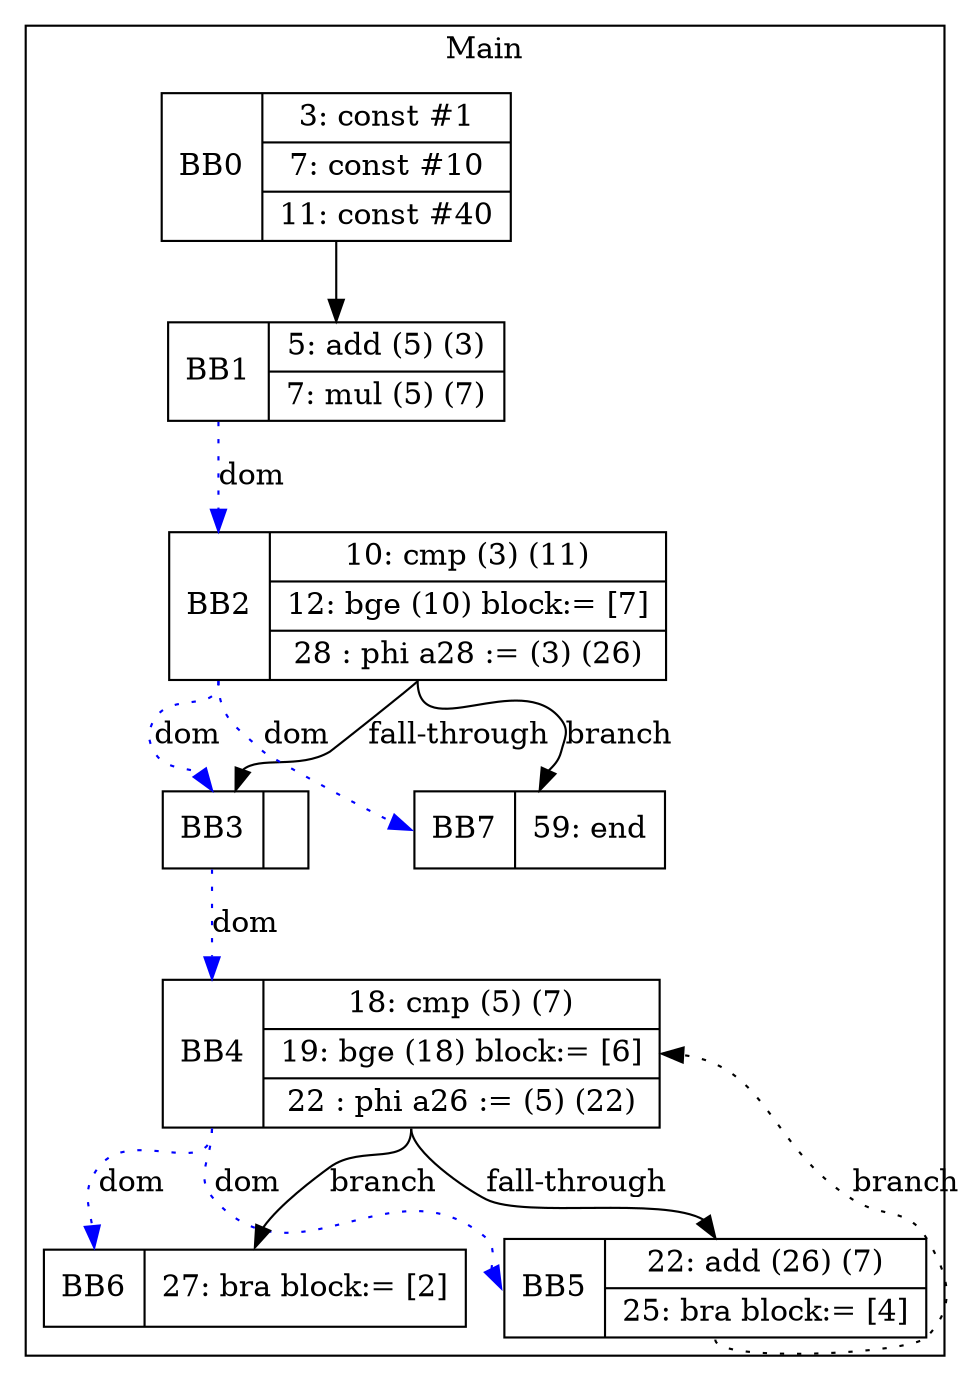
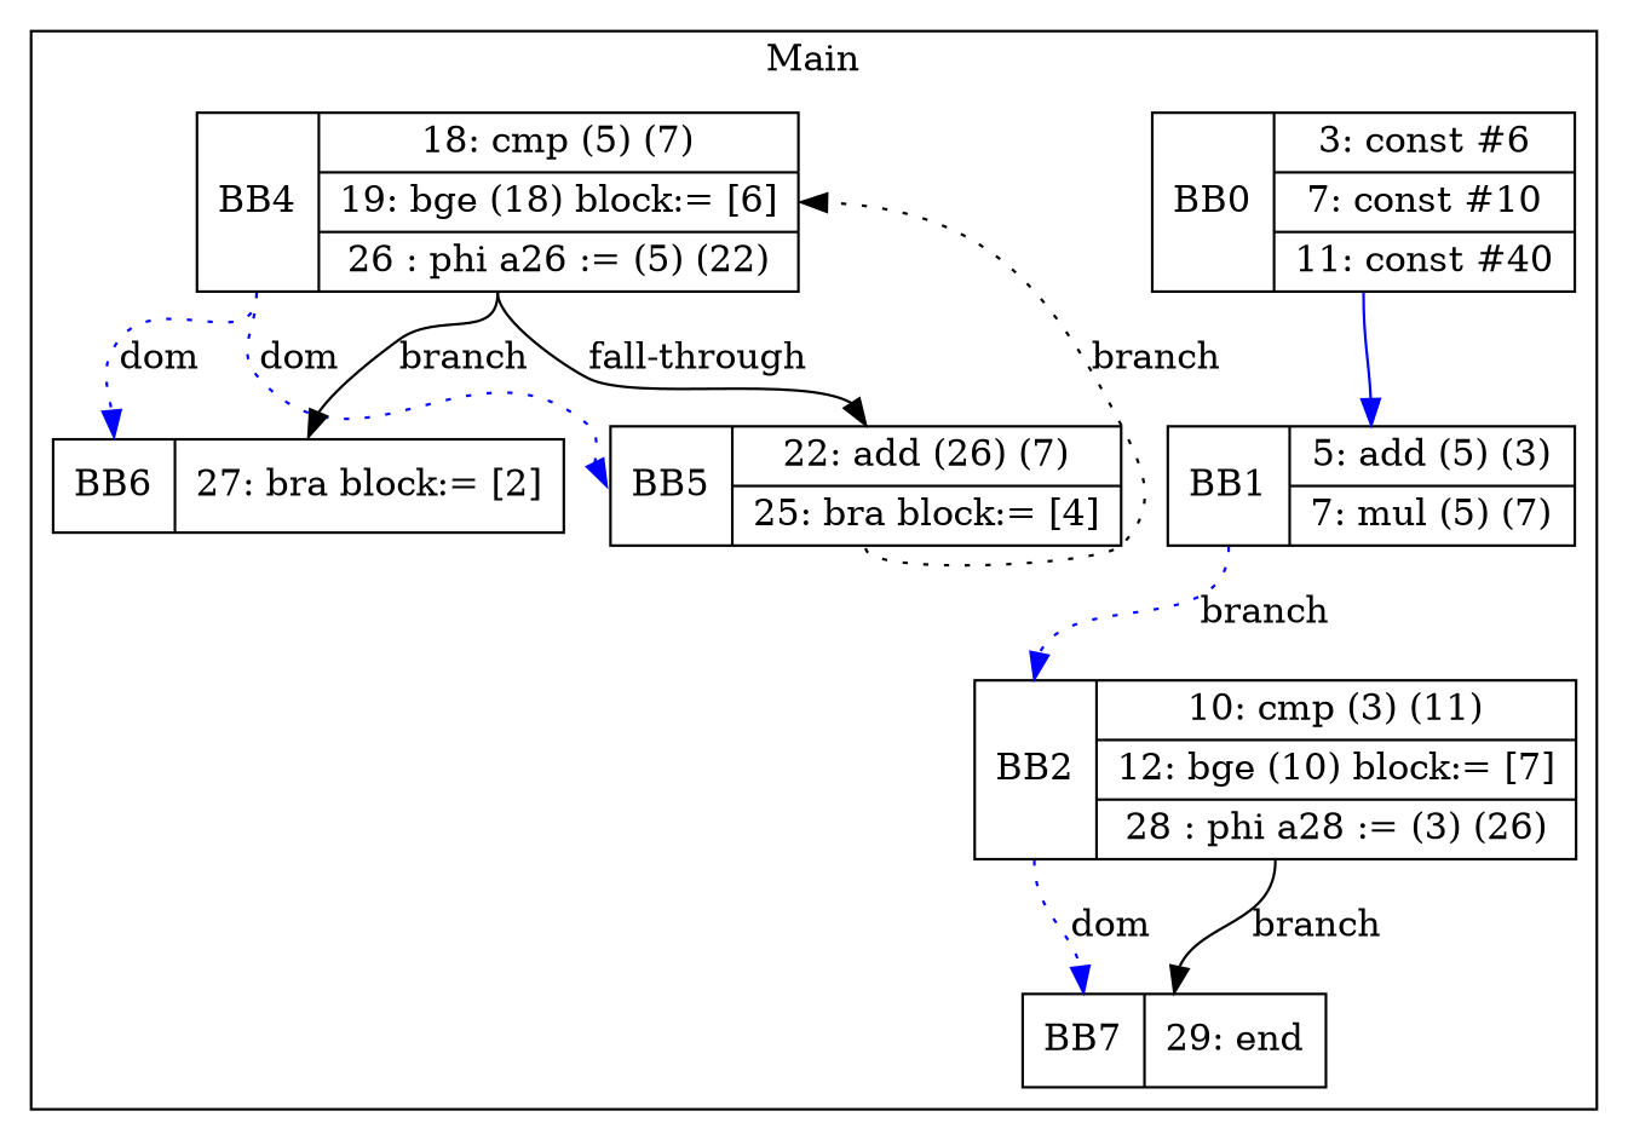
  digraph {
    node [shape=record]
    edge [headport=b tailport=s style=dotted]
-   n1 [label="<b>BB0|{3: const #1|7: const #10|11: const #40}"]
+   n1 [label="<b>BB0|{3: const #6|7: const #10|11: const #40}"]
    n2 [label="<b>BB1|{5: add (5) (3)|7: mul (5) (7)}"]
    n3 [label="<b>BB2|{10: cmp (3) (11)|12: bge (10) block:= [7]|28 : phi a28 := (3) (26)}"]
-   n4 [label="<b>BB3|}"]
-   n5 [label="<b>BB4|{18: cmp (5) (7)|19: bge (18) block:= [6]|22 : phi a26 := (5) (22)}"]
+   n5 [label="<b>BB4|{18: cmp (5) (7)|19: bge (18) block:= [6]|26 : phi a26 := (5) (22)}"]
    n6 [label="<b>BB5|{22: add (26) (7)|25: bra block:= [4]}"]
    n7 [label="<b>BB6|{27: bra block:= [2]}"]
-   n8 [label="<b>BB7|{59: end}"]
+   n8 [label="<b>BB7|{29: end}"]
    subgraph cluster_1 {
      label=Main
      n1
      n2
      n3
-     n4
      n5
      n6
      n7
      n8
    }
-   n1 -> n2 [headport=n style=""]
-   n2 -> n3 [color=blue label=dom tailport=b]
-   n3 -> n4 [color=blue label=dom tailport=b]
-   n3 -> n4 [headport=n label="fall-through" style=""]
+   n1 -> n2 [headport=n color=blue style=""]
+   n2 -> n3 [color=blue label=branch tailport=b]
    n3 -> n8 [color=blue label=dom tailport=b]
    n3 -> n8 [headport=n label=branch style=""]
-   n4 -> n5 [color=blue label=dom tailport=b]
    n5 -> n6 [color=blue label=dom tailport=b]
    n5 -> n6 [headport=n label="fall-through" style=""]
    n5 -> n7 [color=blue label=dom tailport=b]
    n5 -> n7 [headport=n label=branch style=""]
    n6 -> n5 [headport=e label=branch]
  }
